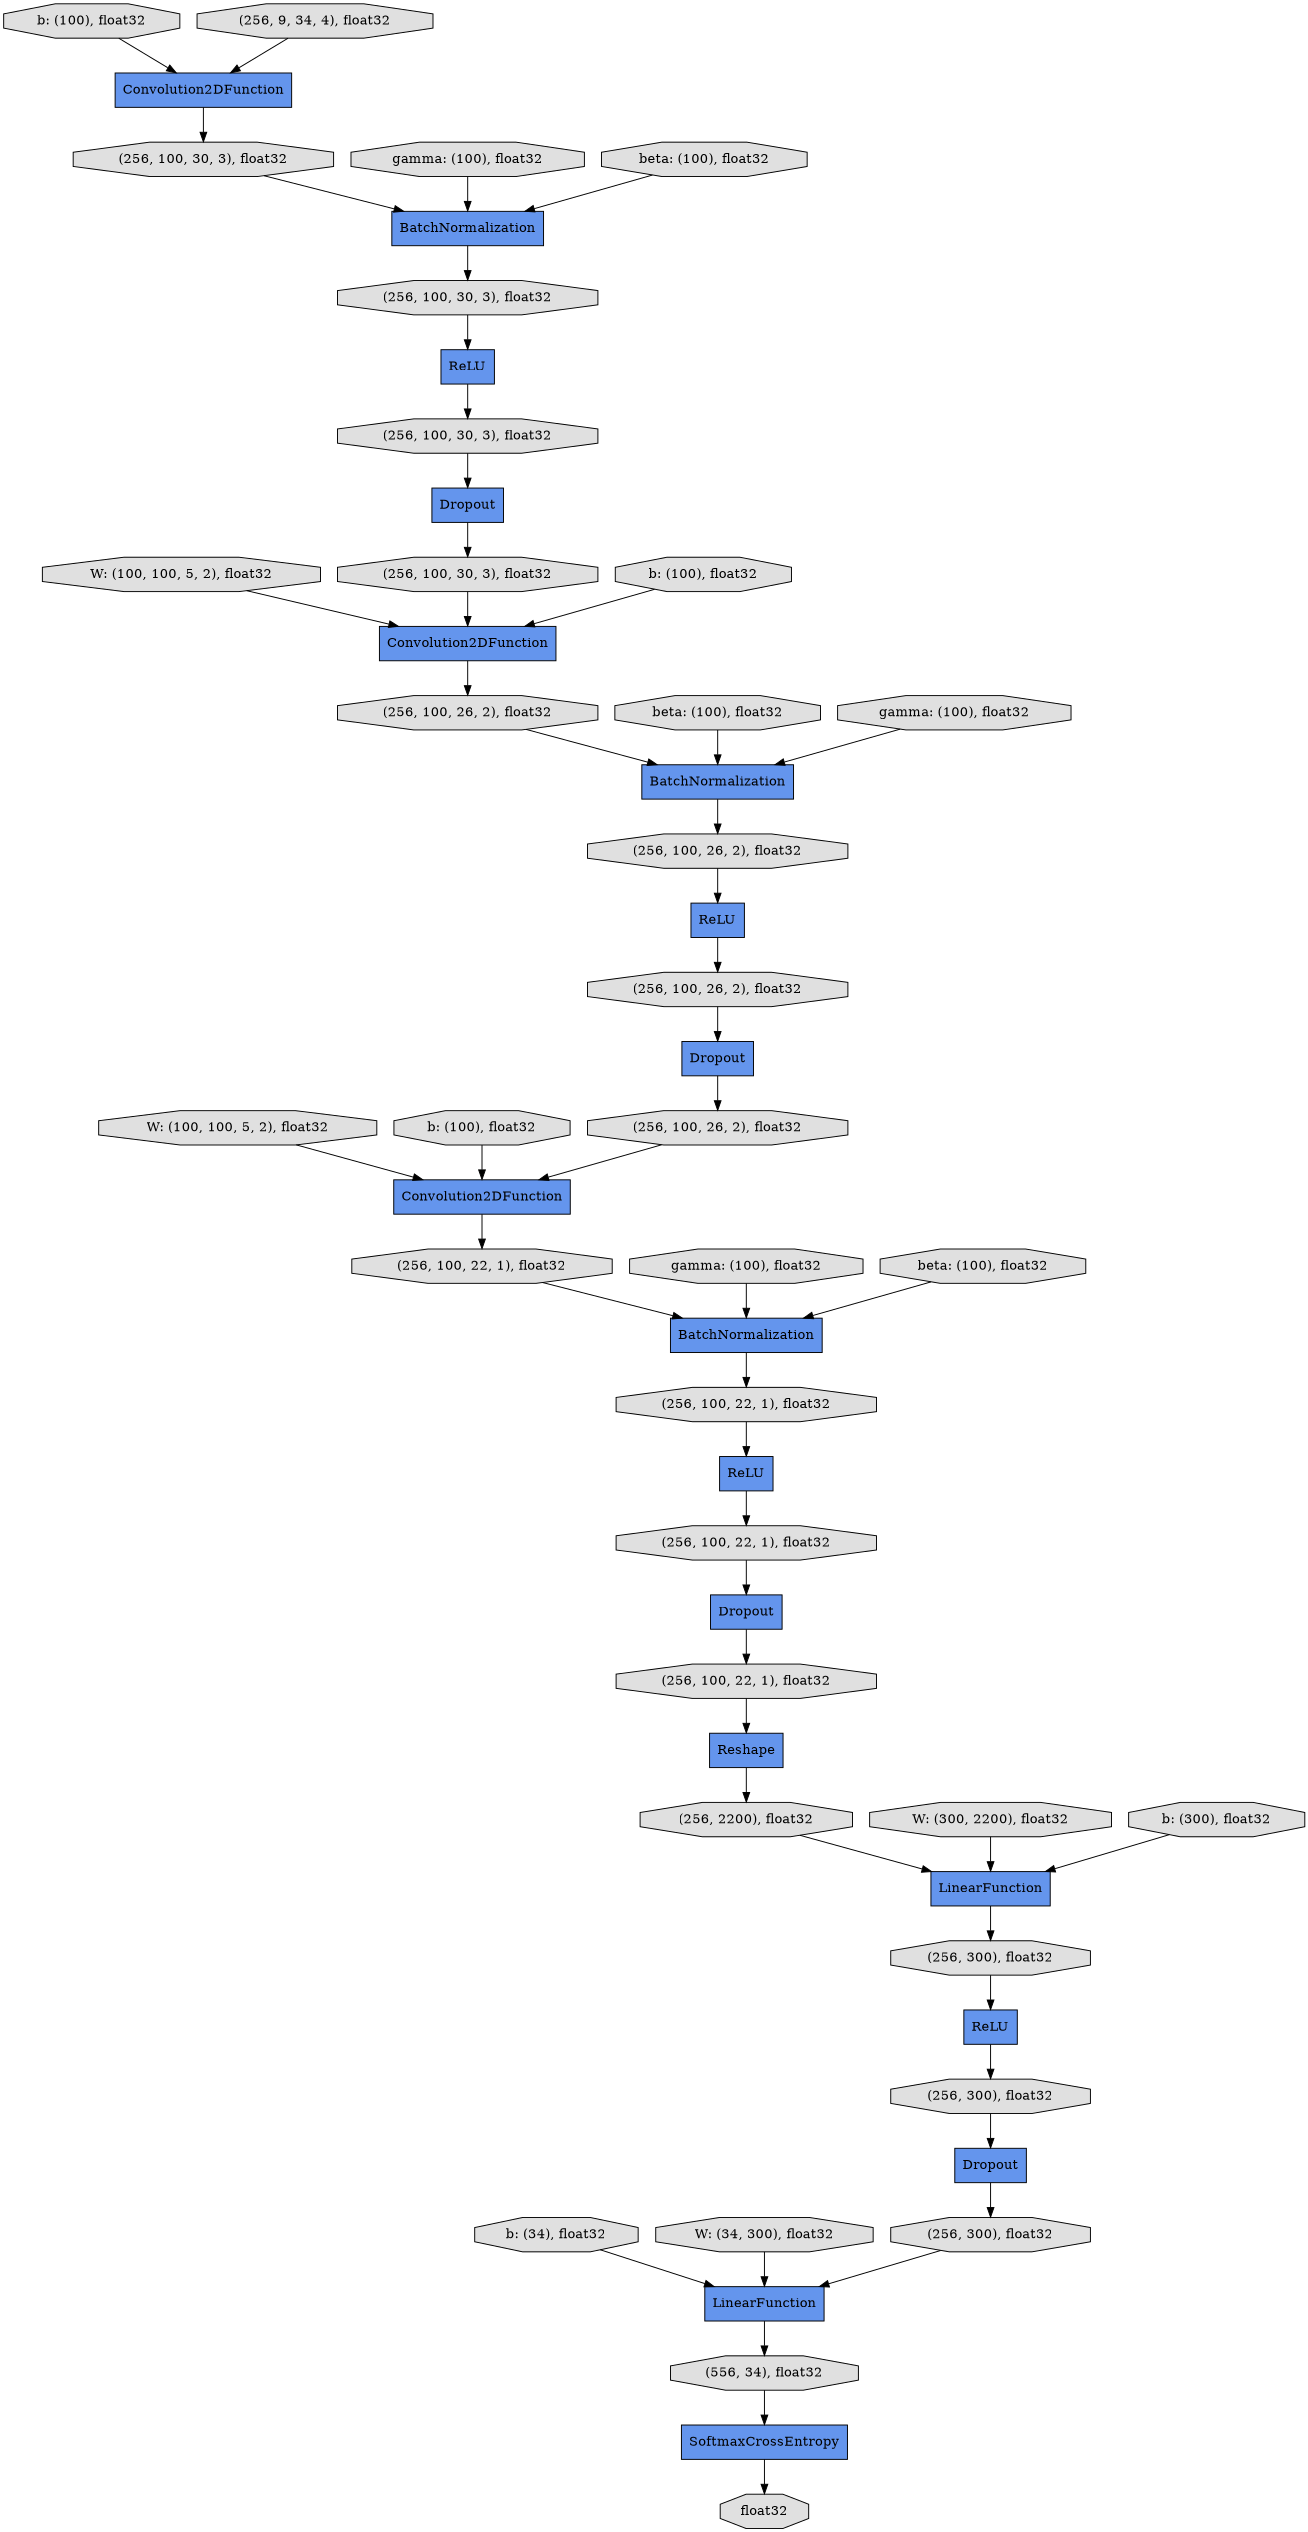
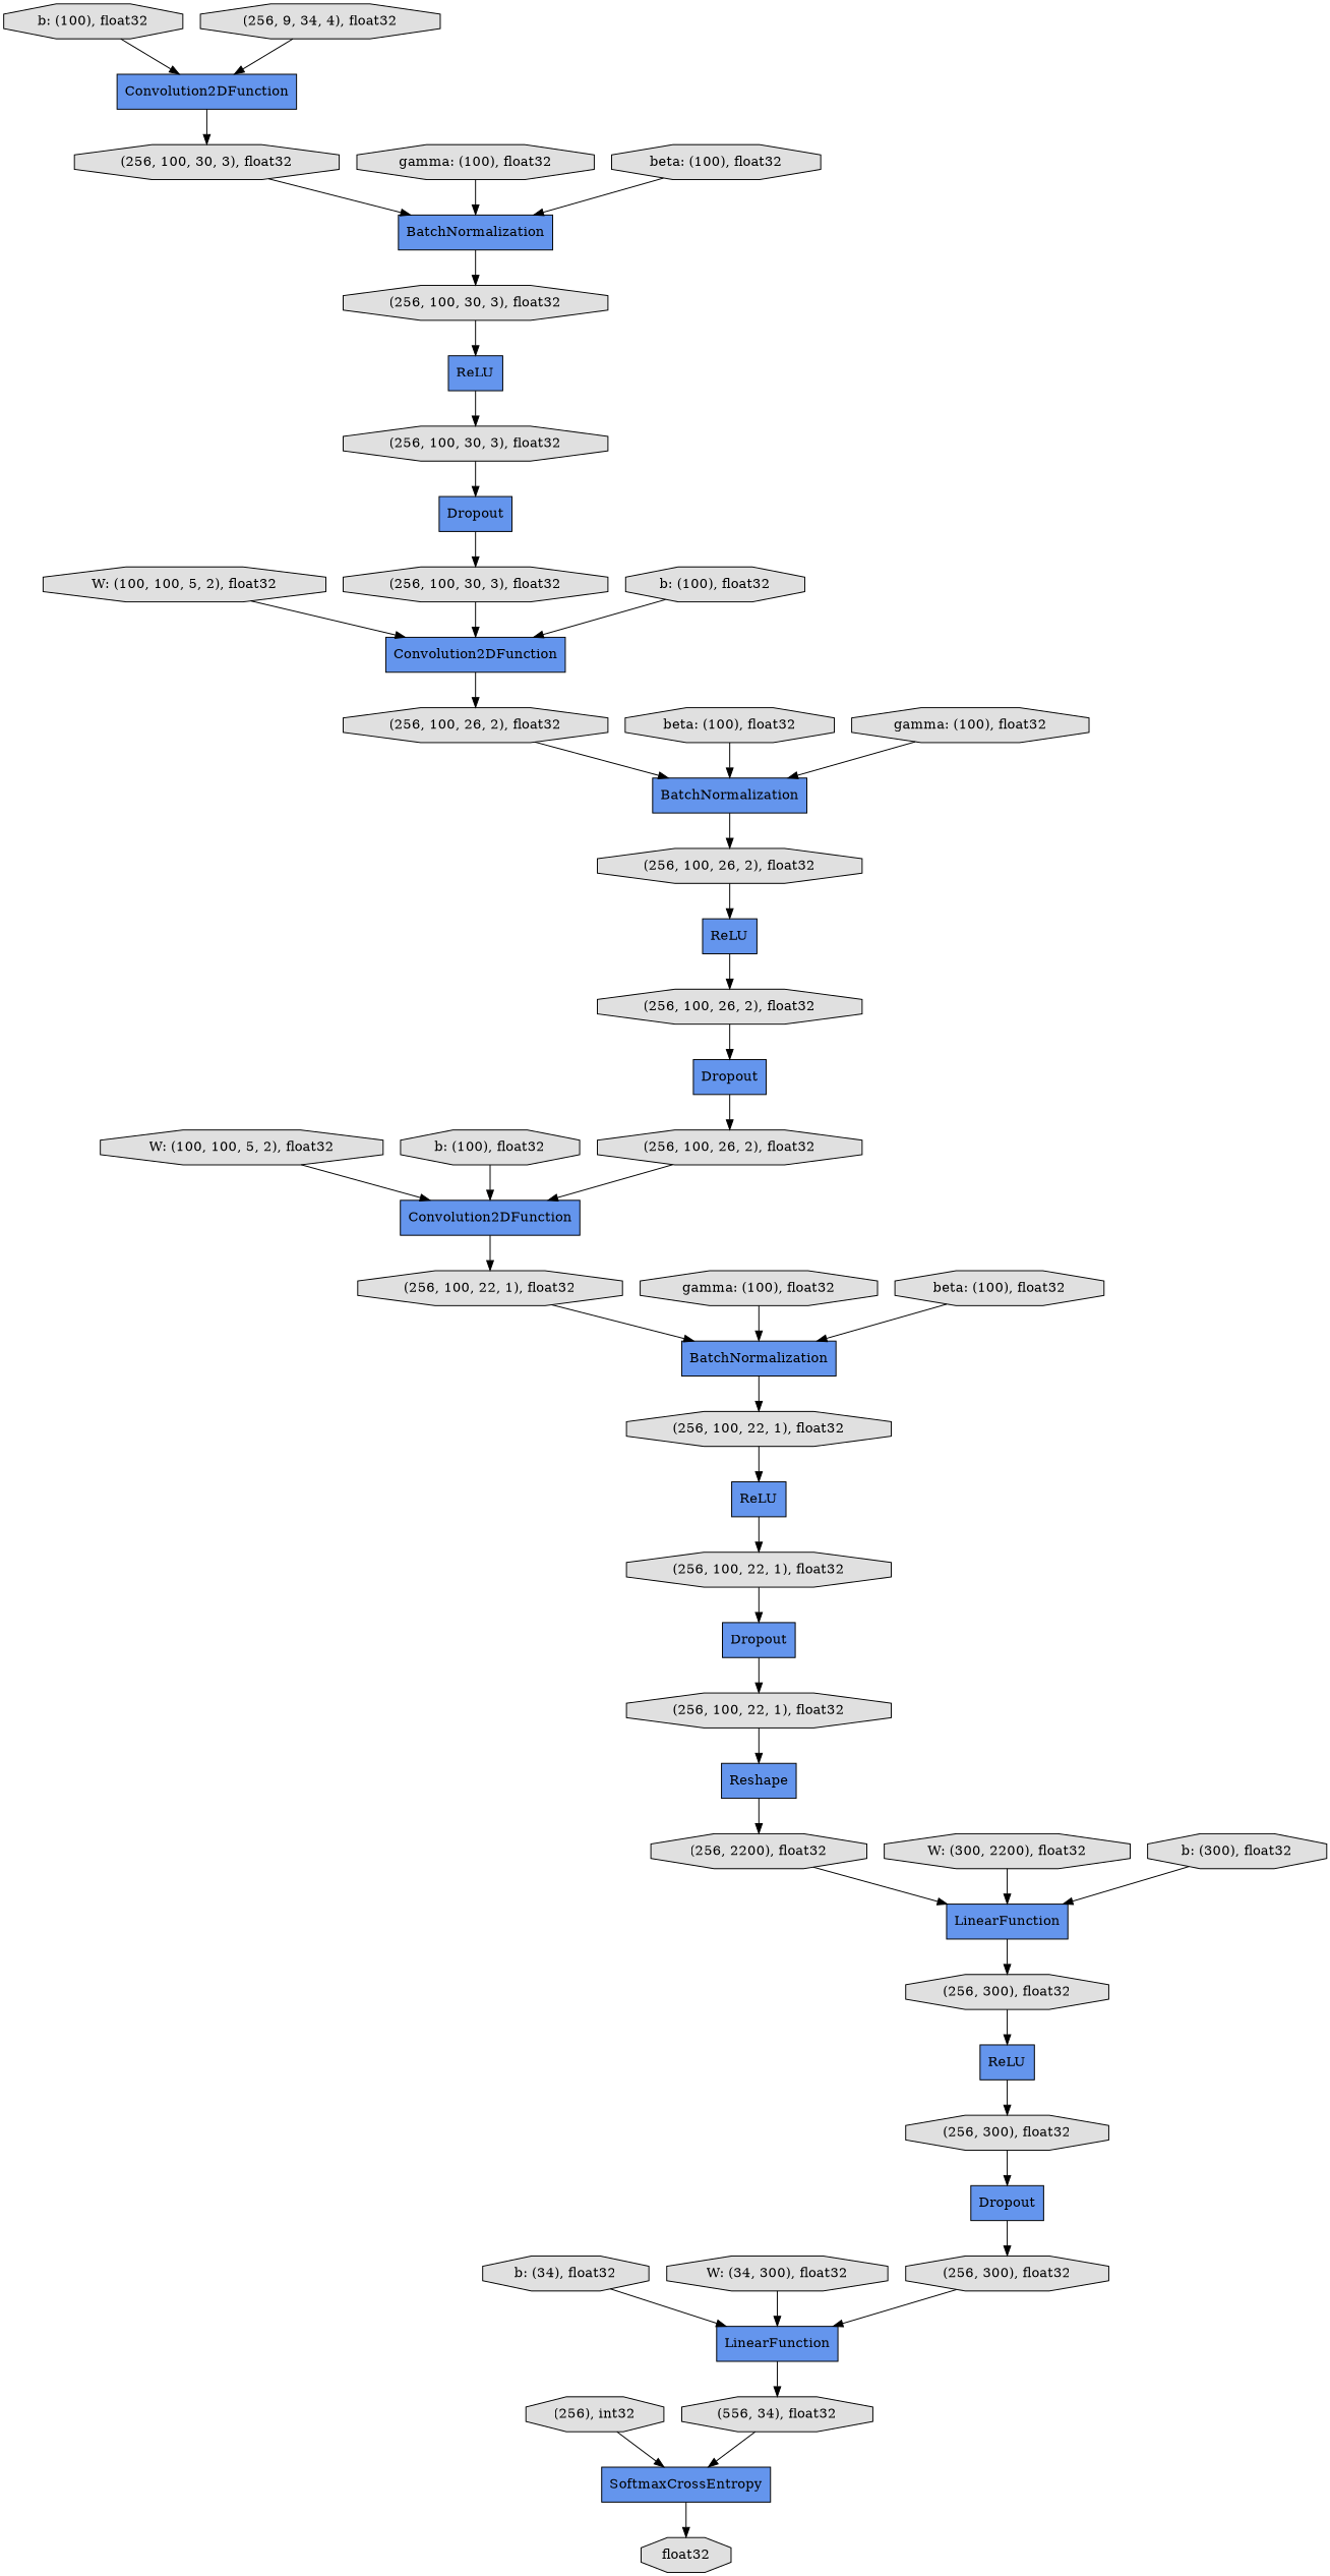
  digraph {
    rankdir=TB
    node [fillcolor="#E0E0E0" shape=octagon style=filled]
    n1 [label="(256, 300), float32"]
    n2 [fillcolor="#6495ED" label=ReLU shape=record]
    n3 [label="(256, 300), float32"]
    n4 [fillcolor="#6495ED" label=Convolution2DFunction shape=record]
    n5 [label="(256, 100, 22, 1), float32"]
    n6 [fillcolor="#6495ED" label=BatchNormalization shape=record]
    n7 [label="W: (100, 100, 5, 2), float32"]
    n8 [fillcolor="#6495ED" label=Convolution2DFunction shape=record]
    n9 [label="(256, 100, 26, 2), float32"]
    n10 [label="beta: (100), float32"]
    n11 [fillcolor="#6495ED" label=BatchNormalization shape=record]
    n12 [label="(256, 100, 26, 2), float32"]
    n13 [label="b: (34), float32"]
    n14 [fillcolor="#6495ED" label=LinearFunction shape=record]
    n15 [label="(556, 34), float32"]
    n16 [fillcolor="#6495ED" label=ReLU shape=record]
    n17 [label="(256, 100, 22, 1), float32"]
    n18 [fillcolor="#6495ED" label=Dropout shape=record]
    n19 [fillcolor="#6495ED" label=Dropout shape=record]
    n20 [label="(256, 300), float32"]
    n21 [label="(256, 100, 30, 3), float32"]
    n22 [label="(256, 100, 22, 1), float32"]
    n23 [label="b: (100), float32"]
    n24 [fillcolor="#6495ED" label=ReLU shape=record]
    n25 [fillcolor="#6495ED" label=Convolution2DFunction shape=record]
    n26 [label="(256, 100, 30, 3), float32"]
    n27 [fillcolor="#6495ED" label=BatchNormalization shape=record]
    n28 [label="b: (100), float32"]
    n29 [label="(256, 100, 30, 3), float32"]
    n30 [fillcolor="#6495ED" label=ReLU shape=record]
    n31 [label="gamma: (100), float32"]
    n32 [label="(256, 100, 22, 1), float32"]
    n33 [fillcolor="#6495ED" label=Reshape shape=record]
    n34 [label="W: (100, 100, 5, 2), float32"]
    n35 [label="(256, 100, 26, 2), float32"]
    n36 [fillcolor="#6495ED" label=Dropout shape=record]
    n37 [label="(256, 9, 34, 4), float32"]
    n38 [label="beta: (100), float32"]
    n39 [label="(256, 2200), float32"]
    n40 [fillcolor="#6495ED" label=LinearFunction shape=record]
    n41 [label="b: (100), float32"]
    n42 [fillcolor="#6495ED" label=SoftmaxCrossEntropy shape=record]
    n43 [label="(256, 100, 30, 3), float32"]
    n44 [fillcolor="#6495ED" label=Dropout shape=record]
    n45 [label=float32]
    n46 [label="(256, 100, 26, 2), float32"]
    n47 [label="gamma: (100), float32"]
+   n48 [label="(256), int32"]
    n49 [label="W: (300, 2200), float32"]
    n50 [label="beta: (100), float32"]
    n51 [label="b: (300), float32"]
    n52 [label="W: (34, 300), float32"]
    n53 [label="gamma: (100), float32"]
    n1 -> n2
    n2 -> n3
    n3 -> n19
    n4 -> n5
    n5 -> n6
    n6 -> n22
    n7 -> n8
    n8 -> n9
    n9 -> n11
    n10 -> n11
    n11 -> n12
    n12 -> n24
    n13 -> n14
    n14 -> n15
    n15 -> n42
    n16 -> n17
    n17 -> n18
    n18 -> n32
    n19 -> n20
    n20 -> n14
    n21 -> n8
    n22 -> n16
    n23 -> n8
    n24 -> n35
    n25 -> n26
    n26 -> n27
    n27 -> n29
    n28 -> n25
    n29 -> n30
    n30 -> n43
    n31 -> n6
    n32 -> n33
    n33 -> n39
    n34 -> n4
    n35 -> n36
    n36 -> n46
    n37 -> n25
    n38 -> n6
    n39 -> n40
    n40 -> n1
    n41 -> n4
    n42 -> n45
    n43 -> n44
    n44 -> n21
    n46 -> n4
    n47 -> n27
+   n48 -> n42
    n49 -> n40
    n50 -> n27
    n51 -> n40
    n52 -> n14
    n53 -> n11
  }
